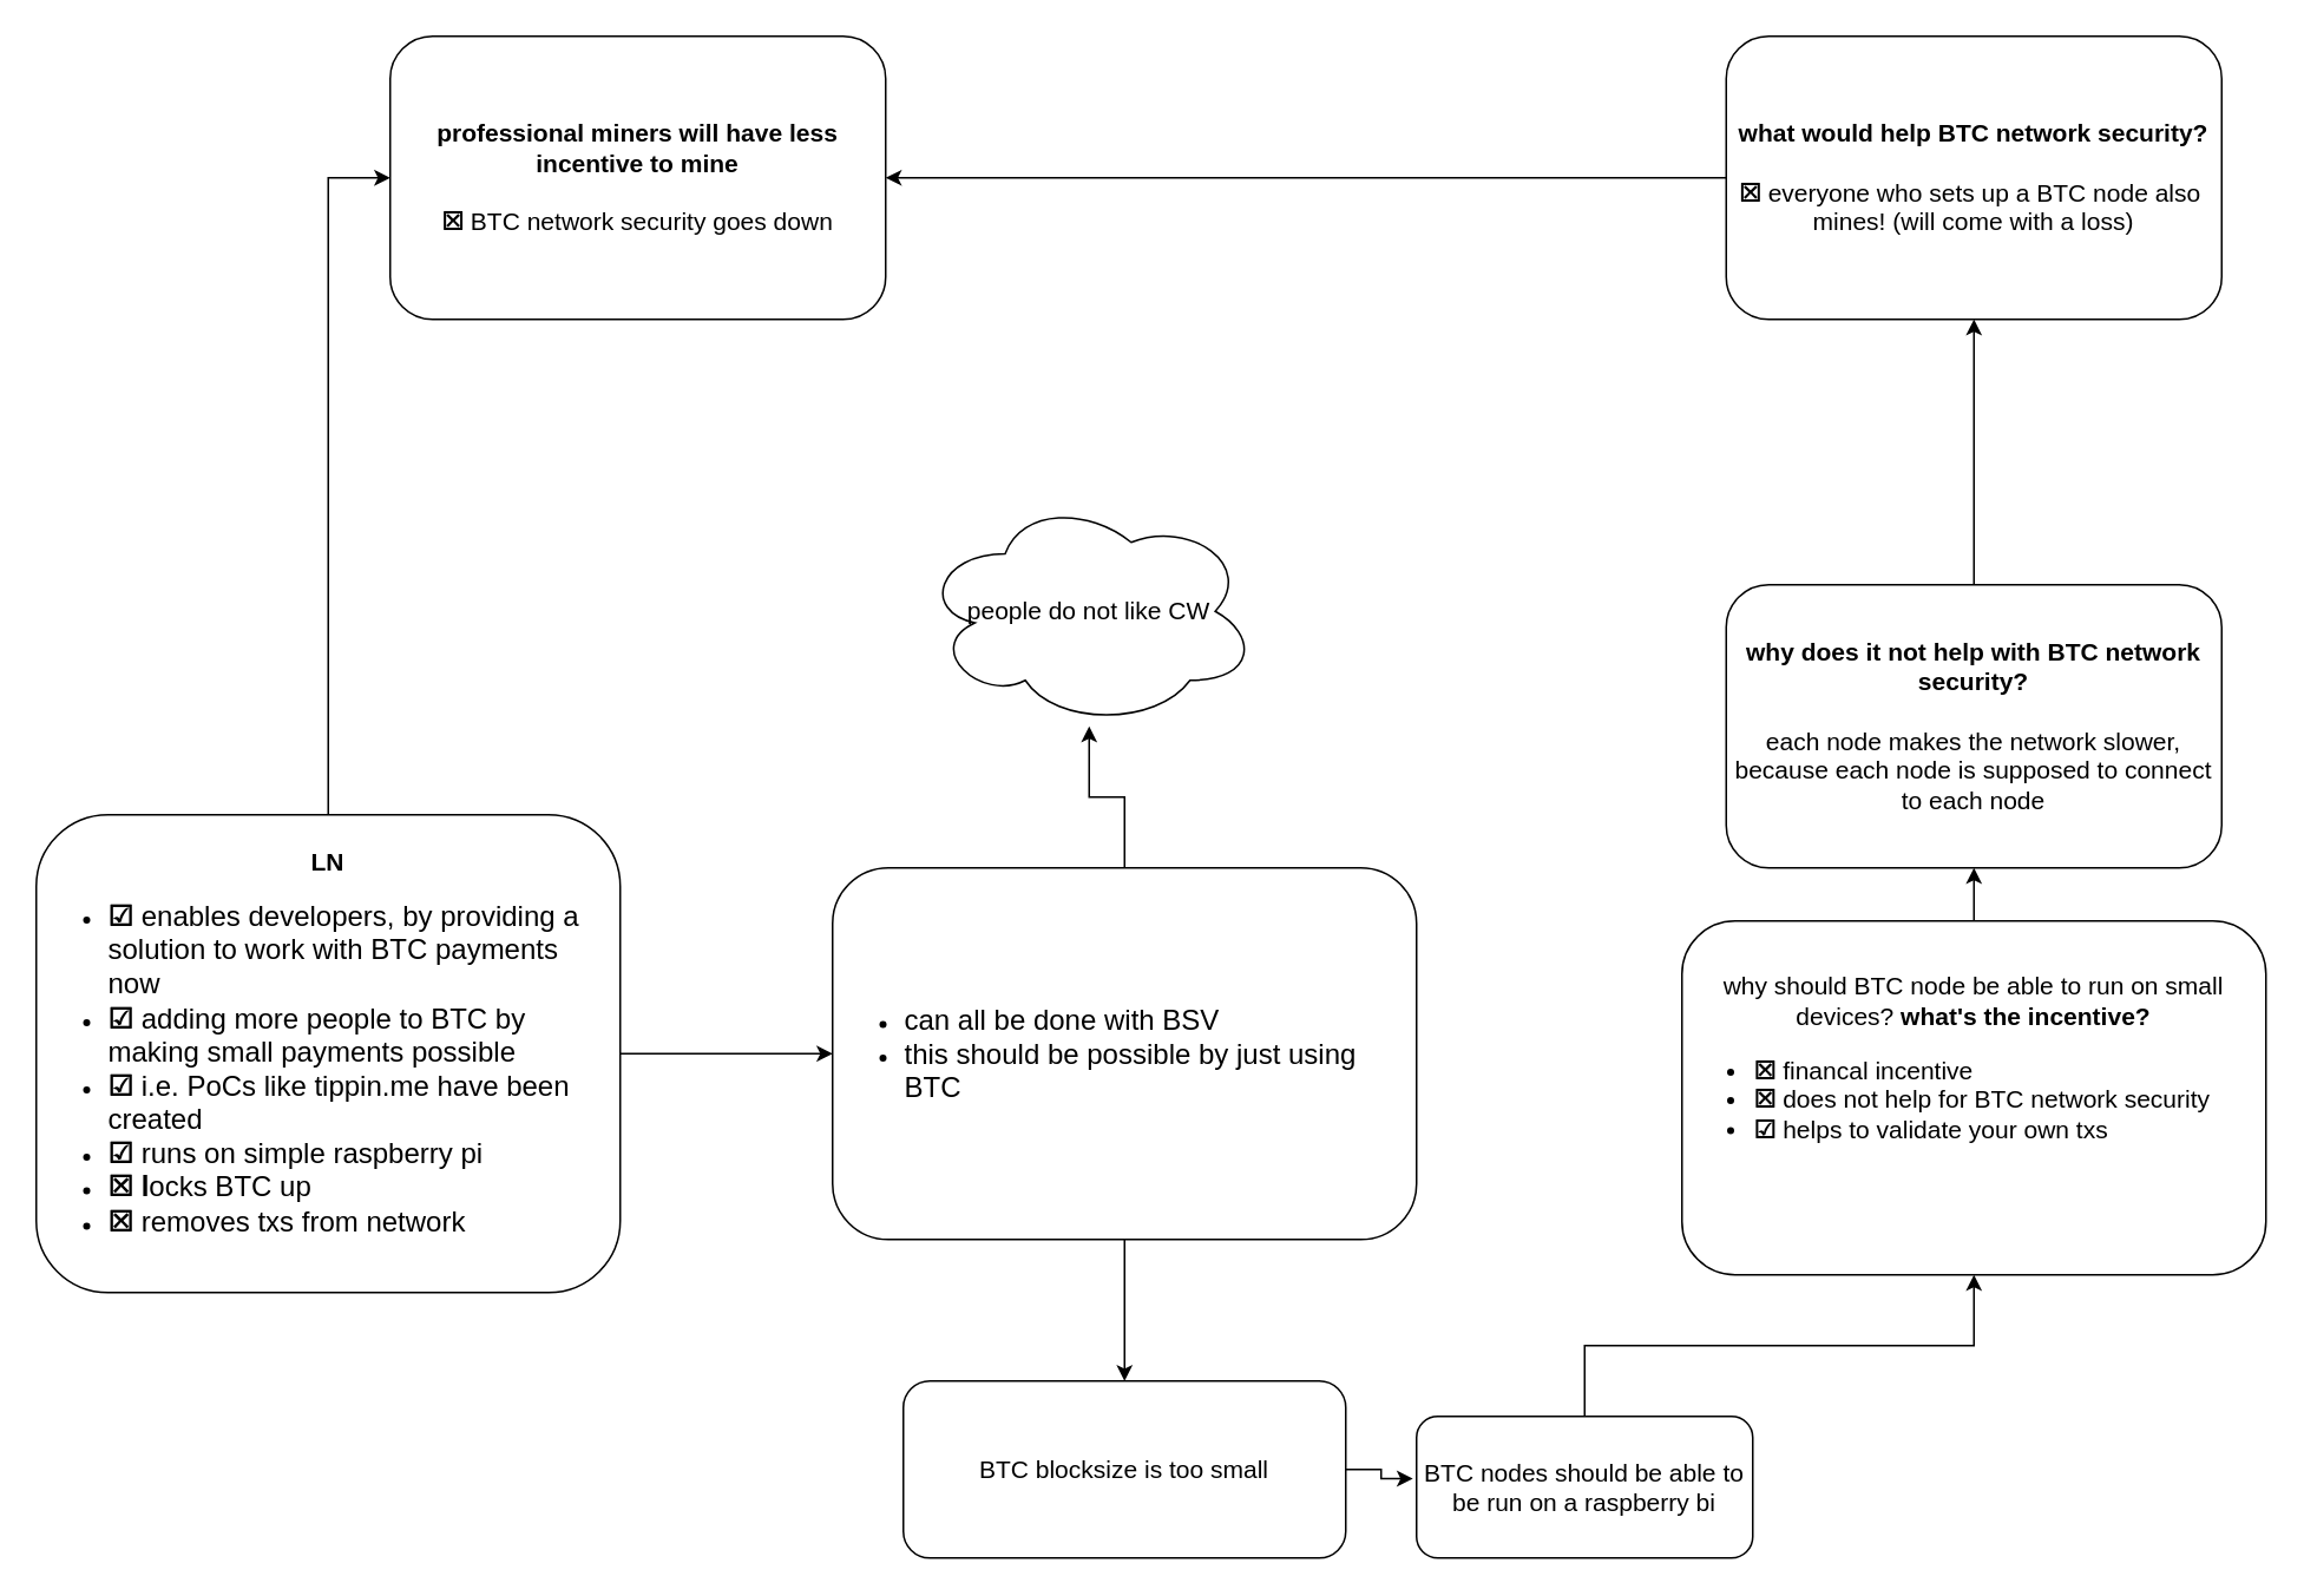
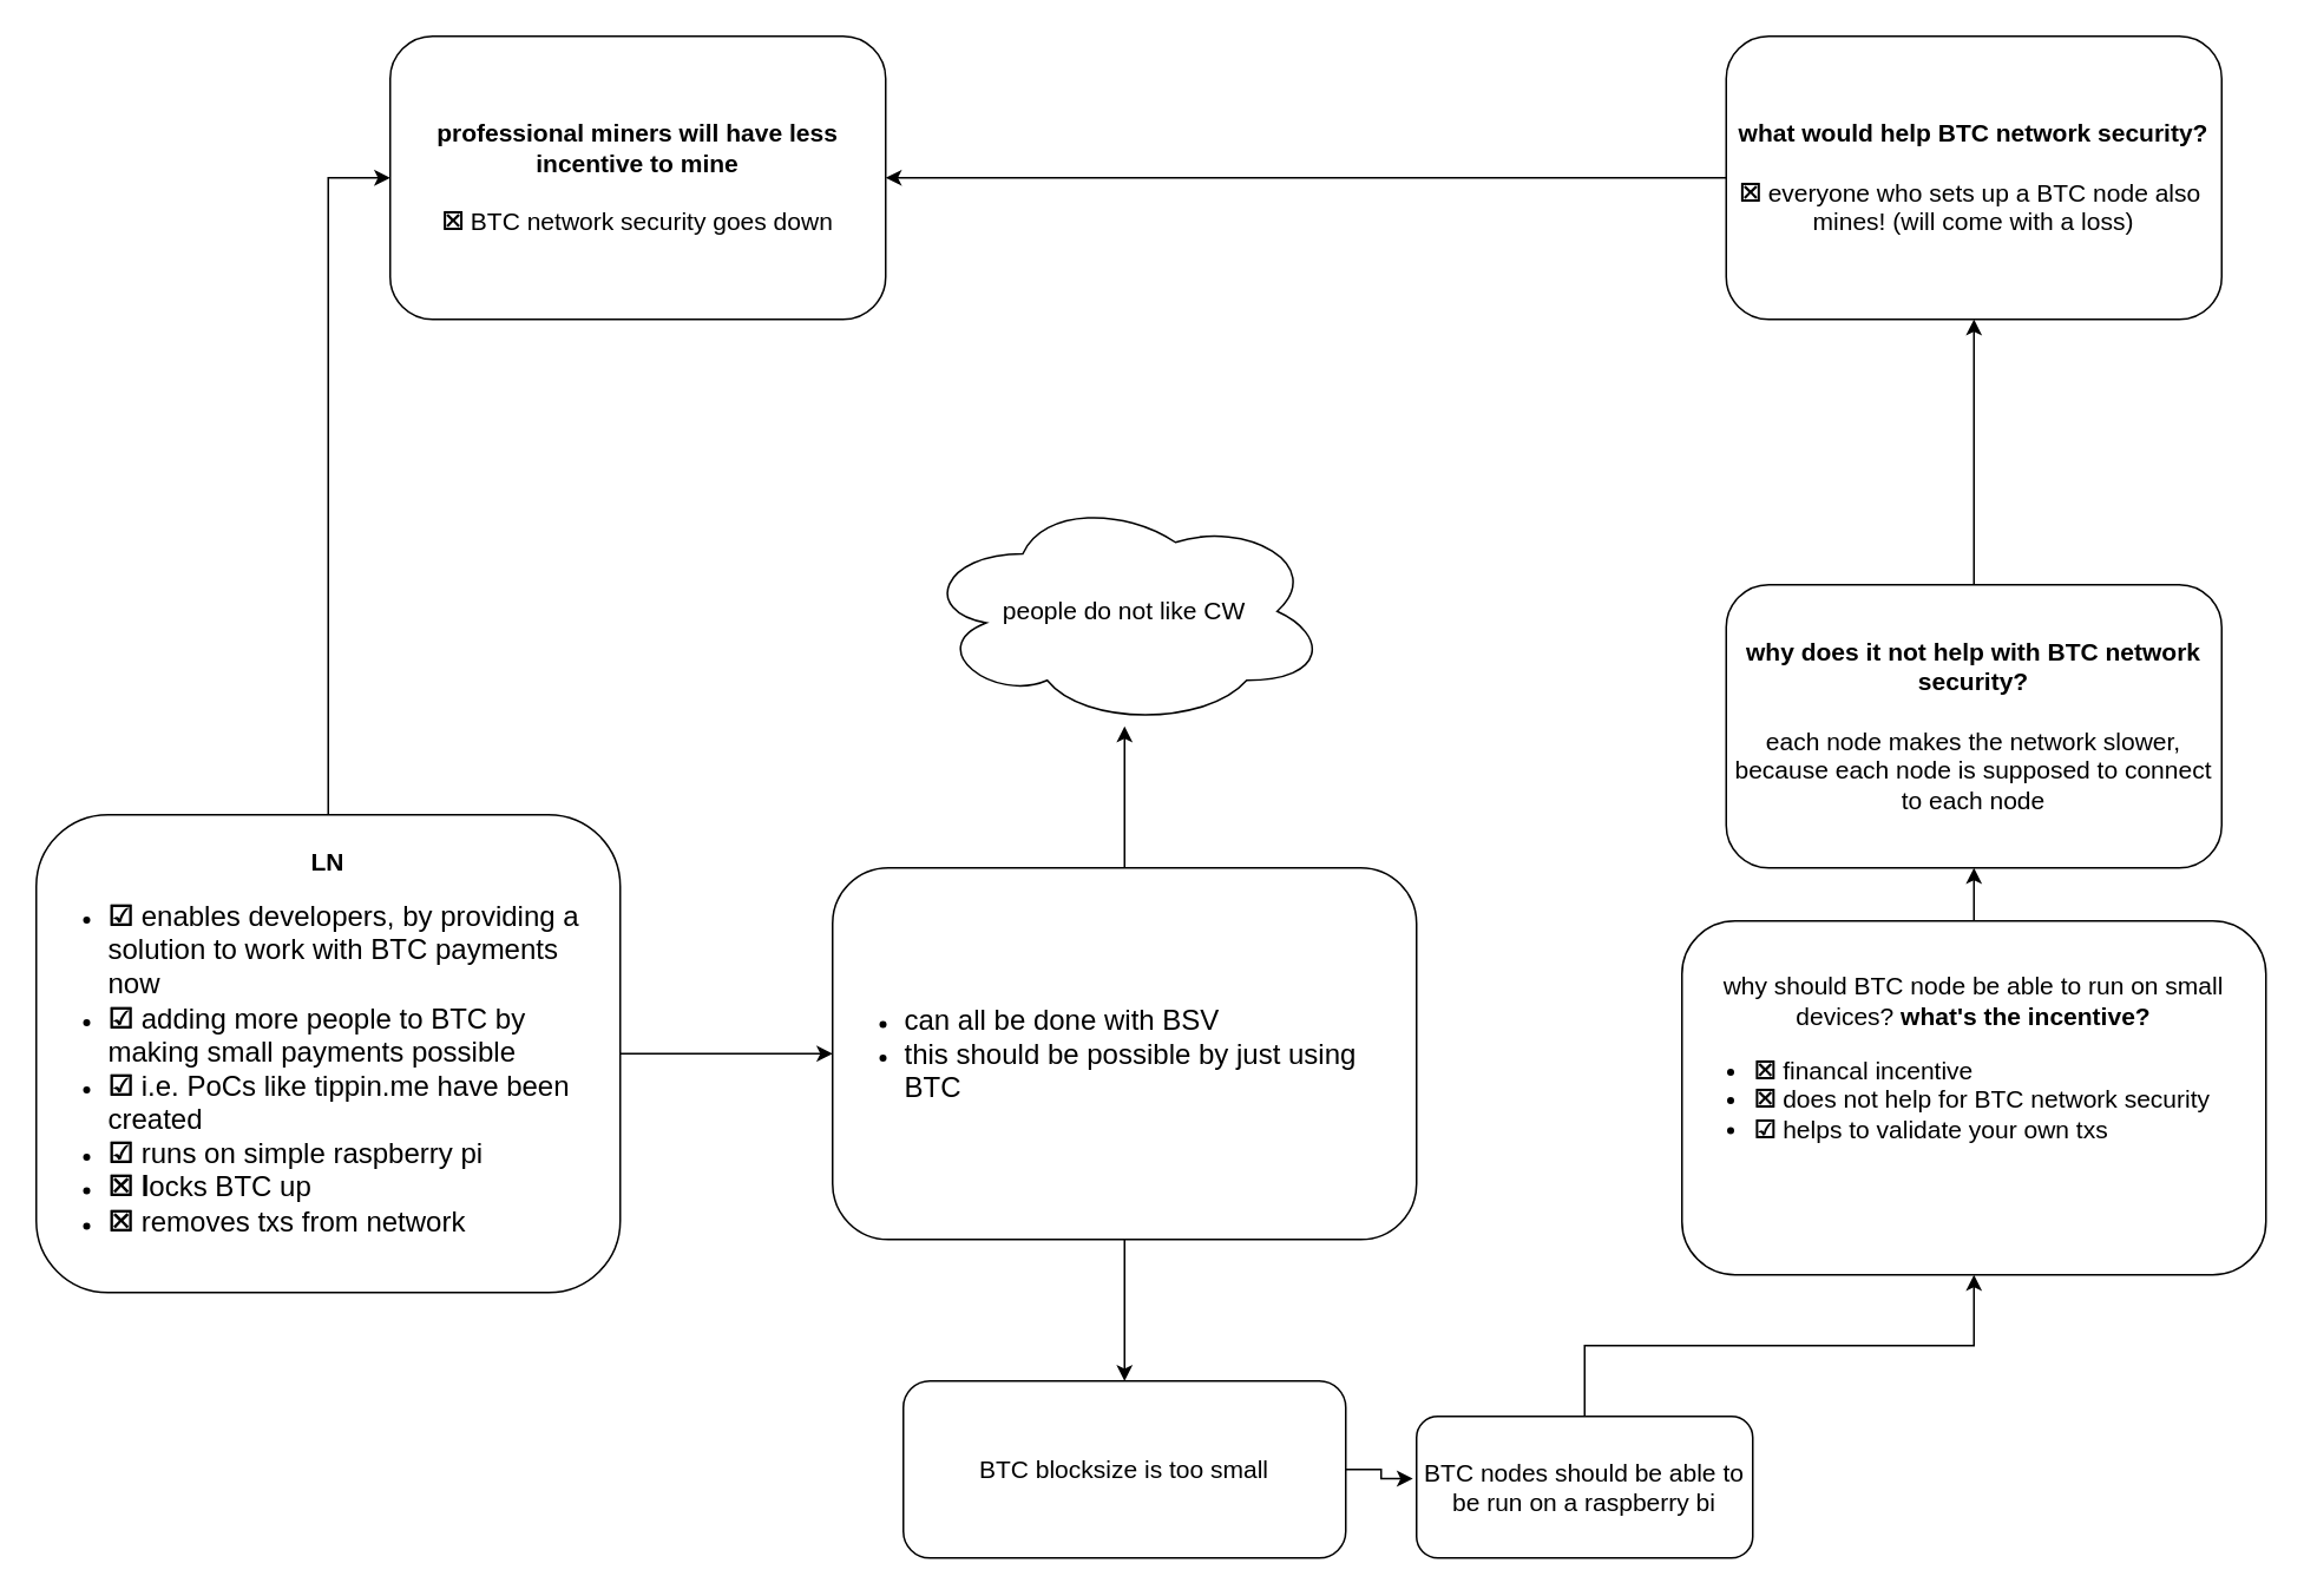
  <mxCell id="0" />
  <mxCell id="1" parent="0" />
  <mxCell id="2" style="edgeStyle=orthogonalEdgeStyle;rounded=0;orthogonalLoop=1;jettySize=auto;html=1;entryX=0;entryY=0.5;entryDx=0;entryDy=0;" edge="1" parent="1" source="4" target="7"><mxGeometry relative="1" as="geometry" /></mxCell>
  <mxCell id="3" style="edgeStyle=orthogonalEdgeStyle;rounded=0;orthogonalLoop=1;jettySize=auto;html=1;entryX=0;entryY=0.5;entryDx=0;entryDy=0;" edge="1" parent="1" source="4" target="19"><mxGeometry relative="1" as="geometry" /></mxCell>
  <mxCell id="4" value="&lt;div style=&quot;text-align: center&quot;&gt;&lt;span&gt;&lt;font style=&quot;font-size: 14px&quot;&gt;&lt;b&gt;LN&lt;/b&gt;&lt;/font&gt;&lt;/span&gt;&lt;/div&gt;&lt;div style=&quot;text-align: left&quot;&gt;&lt;ul&gt;&lt;li style=&quot;text-align: left&quot;&gt;&lt;font size=&quot;3&quot;&gt;&lt;b&gt;☑&amp;nbsp;&lt;/b&gt;enables developers, by providing a solution to work with BTC payments now&lt;/font&gt;&lt;/li&gt;&lt;li style=&quot;text-align: left&quot;&gt;&lt;font size=&quot;3&quot;&gt;&lt;b&gt;☑&amp;nbsp;&lt;/b&gt;adding more people to BTC by making small payments possible&lt;/font&gt;&lt;/li&gt;&lt;li style=&quot;text-align: left&quot;&gt;&lt;font size=&quot;3&quot;&gt;&lt;b&gt;☑&amp;nbsp;&lt;/b&gt;i.e. PoCs like tippin.me have been created&lt;/font&gt;&lt;/li&gt;&lt;li style=&quot;text-align: left&quot;&gt;&lt;font size=&quot;3&quot;&gt;&lt;b&gt;☑&amp;nbsp;&lt;/b&gt;runs on simple raspberry pi&lt;/font&gt;&lt;/li&gt;&lt;li style=&quot;text-align: left&quot;&gt;&lt;font size=&quot;3&quot;&gt;&lt;b&gt;☒ l&lt;/b&gt;ocks BTC up&lt;br&gt;&lt;/font&gt;&lt;/li&gt;&lt;li style=&quot;text-align: left&quot;&gt;&lt;font size=&quot;3&quot;&gt;&lt;b style=&quot;font-weight: bold&quot;&gt;☒ &lt;/b&gt;removes txs from network&lt;br&gt;&lt;/font&gt;&lt;/li&gt;&lt;/ul&gt;&lt;/div&gt;" style="rounded=1;whiteSpace=wrap;html=1;" vertex="1" parent="1"><mxGeometry x="20" y="460" width="330" height="270" as="geometry" /></mxCell>
  <mxCell id="5" value="" style="edgeStyle=orthogonalEdgeStyle;rounded=0;orthogonalLoop=1;jettySize=auto;html=1;" edge="1" parent="1" source="7" target="8"><mxGeometry relative="1" as="geometry" /></mxCell>
  <mxCell id="6" style="edgeStyle=orthogonalEdgeStyle;rounded=0;orthogonalLoop=1;jettySize=auto;html=1;entryX=0.5;entryY=0;entryDx=0;entryDy=0;" edge="1" parent="1" source="7" target="10"><mxGeometry relative="1" as="geometry" /></mxCell>
  <mxCell id="7" value="&lt;div style=&quot;text-align: left&quot;&gt;&lt;ul&gt;&lt;li&gt;&lt;font size=&quot;3&quot;&gt;can all be done with BSV&lt;/font&gt;&lt;/li&gt;&lt;li&gt;&lt;font size=&quot;3&quot;&gt;this should be possible by just using BTC&lt;/font&gt;&lt;/li&gt;&lt;/ul&gt;&lt;/div&gt;" style="rounded=1;whiteSpace=wrap;html=1;" vertex="1" parent="1"><mxGeometry x="470" y="490" width="330" height="210" as="geometry" /></mxCell>
- <mxCell id="8" value="&lt;font style=&quot;font-size: 14px&quot;&gt;people do not like CW&lt;/font&gt;" style="ellipse;shape=cloud;whiteSpace=wrap;html=1;" vertex="1" parent="1"><mxGeometry x="520" y="280" width="190" height="130" as="geometry" /></mxCell>
+ <mxCell id="8" value="&lt;font style=&quot;font-size: 14px&quot;&gt;people do not like CW&lt;/font&gt;" style="ellipse;shape=cloud;whiteSpace=wrap;html=1;" vertex="1" parent="1"><mxGeometry x="520" y="280" width="230" height="130" as="geometry" /></mxCell>
  <mxCell id="9" style="edgeStyle=orthogonalEdgeStyle;rounded=0;orthogonalLoop=1;jettySize=auto;html=1;entryX=-0.011;entryY=0.44;entryDx=0;entryDy=0;entryPerimeter=0;" edge="1" parent="1" source="10" target="12"><mxGeometry relative="1" as="geometry" /></mxCell>
  <mxCell id="10" value="&lt;font style=&quot;font-size: 14px&quot;&gt;BTC blocksize is too small&lt;/font&gt;" style="rounded=1;whiteSpace=wrap;html=1;" vertex="1" parent="1"><mxGeometry x="510" y="780" width="250" height="100" as="geometry" /></mxCell>
  <mxCell id="11" style="edgeStyle=orthogonalEdgeStyle;rounded=0;orthogonalLoop=1;jettySize=auto;html=1;entryX=0.5;entryY=1;entryDx=0;entryDy=0;" edge="1" parent="1" source="12" target="14"><mxGeometry relative="1" as="geometry" /></mxCell>
  <mxCell id="12" value="&lt;font style=&quot;font-size: 14px&quot;&gt;BTC nodes should be able to be run on a raspberry bi&lt;/font&gt;" style="rounded=1;whiteSpace=wrap;html=1;" vertex="1" parent="1"><mxGeometry x="800" y="800" width="190" height="80" as="geometry" /></mxCell>
  <mxCell id="13" value="" style="edgeStyle=orthogonalEdgeStyle;rounded=0;orthogonalLoop=1;jettySize=auto;html=1;" edge="1" parent="1" source="14" target="16"><mxGeometry relative="1" as="geometry" /></mxCell>
  <mxCell id="14" value="&lt;div style=&quot;text-align: center&quot;&gt;&lt;span style=&quot;font-size: 14px&quot;&gt;why should BTC node be able to run on small devices?&lt;/span&gt;&lt;b style=&quot;font-size: 14px&quot;&gt;&amp;nbsp;&lt;/b&gt;&lt;b&gt;&lt;div style=&quot;display: inline&quot;&gt;&lt;b&gt;&lt;font style=&quot;font-size: 14px&quot;&gt;what's the incentive?&lt;/font&gt;&lt;/b&gt;&lt;/div&gt;&lt;/b&gt;&lt;/div&gt;&lt;font style=&quot;font-size: 14px&quot;&gt;&lt;span&gt;&lt;div style=&quot;text-align: left&quot;&gt;&lt;ul&gt;&lt;li&gt;&lt;font style=&quot;font-size: 14px&quot;&gt;&lt;span&gt;&lt;div style=&quot;text-align: left&quot;&gt;&lt;span&gt;&lt;b&gt;&lt;span&gt;☒&lt;/span&gt;&lt;/b&gt;&lt;/span&gt;&lt;span&gt;&amp;nbsp;financal incentive&lt;/span&gt;&lt;/div&gt;&lt;/span&gt;&lt;/font&gt;&lt;/li&gt;&lt;li&gt;&lt;font style=&quot;font-size: 14px&quot;&gt;&lt;span&gt;&lt;div style=&quot;text-align: left&quot;&gt;&lt;span&gt;&lt;b&gt;☒&amp;nbsp;&lt;/b&gt;does not help for BTC network security&lt;/span&gt;&lt;/div&gt;&lt;/span&gt;&lt;/font&gt;&lt;/li&gt;&lt;li&gt;&lt;div style=&quot;text-align: left&quot;&gt;&lt;span&gt;&lt;b&gt;☑&lt;/b&gt; helps to validate your own txs&amp;nbsp;&lt;br&gt;&lt;/span&gt;&lt;/div&gt;&lt;/li&gt;&lt;/ul&gt;&lt;/div&gt;&lt;/span&gt;&lt;/font&gt;&lt;span&gt;&lt;b&gt;&lt;br&gt;&lt;/b&gt;&lt;/span&gt;&lt;span&gt;&lt;div&gt;&lt;b&gt;&lt;br&gt;&lt;/b&gt;&lt;/div&gt;&lt;/span&gt;" style="rounded=1;whiteSpace=wrap;html=1;" vertex="1" parent="1"><mxGeometry x="950" y="520" width="330" height="200" as="geometry" /></mxCell>
  <mxCell id="15" value="" style="edgeStyle=orthogonalEdgeStyle;rounded=0;orthogonalLoop=1;jettySize=auto;html=1;" edge="1" parent="1" source="16" target="18"><mxGeometry relative="1" as="geometry" /></mxCell>
  <mxCell id="16" value="&lt;font style=&quot;font-size: 14px&quot;&gt;&lt;b&gt;why does it not help with BTC network security?&lt;br&gt;&lt;/b&gt;&lt;br&gt;each node makes the network slower, because each node is supposed to connect to each node&lt;br&gt;&lt;/font&gt;" style="rounded=1;whiteSpace=wrap;html=1;" vertex="1" parent="1"><mxGeometry x="975" y="330" width="280" height="160" as="geometry" /></mxCell>
  <mxCell id="17" value="" style="edgeStyle=orthogonalEdgeStyle;rounded=0;orthogonalLoop=1;jettySize=auto;html=1;" edge="1" parent="1" source="18" target="19"><mxGeometry relative="1" as="geometry" /></mxCell>
  <mxCell id="18" value="&lt;font style=&quot;font-size: 14px&quot;&gt;&lt;b&gt;what would help BTC network security?&lt;br&gt;&lt;/b&gt;&lt;br&gt;&lt;b&gt;☒&amp;nbsp;&lt;/b&gt;everyone who sets up a BTC node also&amp;nbsp; mines! (will come with a loss)&lt;br&gt;&lt;/font&gt;" style="rounded=1;whiteSpace=wrap;html=1;" vertex="1" parent="1"><mxGeometry x="975" y="20" width="280" height="160" as="geometry" /></mxCell>
  <mxCell id="19" value="&lt;font style=&quot;font-size: 14px&quot;&gt;&lt;b&gt;professional miners will have less incentive to mine&lt;/b&gt;&lt;br&gt;&lt;br&gt;&lt;b&gt;☒&amp;nbsp;&lt;/b&gt;BTC network security goes down&lt;br&gt;&lt;/font&gt;" style="rounded=1;whiteSpace=wrap;html=1;" vertex="1" parent="1"><mxGeometry x="220" y="20" width="280" height="160" as="geometry" /></mxCell>
